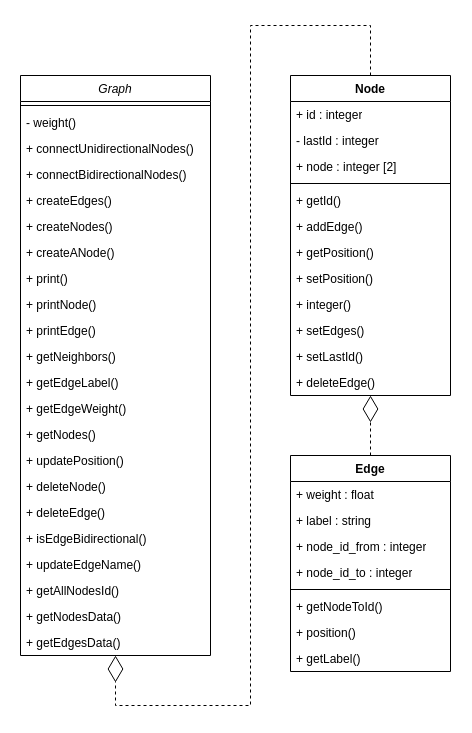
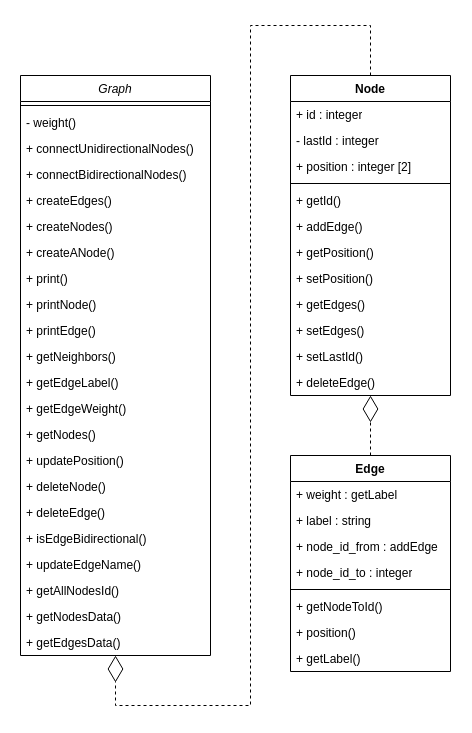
  <mxCell id="0" />
  <mxCell id="1" parent="0" />
  <mxCell id="2" value="Graph" style="swimlane;fontStyle=2;align=center;verticalAlign=top;childLayout=stackLayout;horizontal=1;startSize=26;horizontalStack=0;resizeParent=1;resizeLast=0;collapsible=1;marginBottom=0;rounded=0;shadow=0;strokeWidth=1;" parent="1" vertex="1"><mxGeometry x="20" y="70" width="190" height="580" as="geometry"><mxRectangle x="230" y="140" width="160" height="26" as="alternateBounds" /></mxGeometry></mxCell>
  <mxCell id="3" value="" style="line;html=1;strokeWidth=1;align=left;verticalAlign=middle;spacingTop=-1;spacingLeft=3;spacingRight=3;rotatable=0;labelPosition=right;points=[];portConstraint=eastwest;" parent="2" vertex="1"><mxGeometry y="26" width="190" height="8" as="geometry" /></mxCell>
  <mxCell id="4" value="- weight()" style="text;align=left;verticalAlign=top;spacingLeft=4;spacingRight=4;overflow=hidden;rotatable=0;points=[[0,0.5],[1,0.5]];portConstraint=eastwest;" parent="2" vertex="1"><mxGeometry y="34" width="190" height="26" as="geometry" /></mxCell>
  <mxCell id="5" value="+ connectUnidirectionalNodes()&#10;" style="text;align=left;verticalAlign=top;spacingLeft=4;spacingRight=4;overflow=hidden;rotatable=0;points=[[0,0.5],[1,0.5]];portConstraint=eastwest;" vertex="1" parent="2"><mxGeometry y="60" width="190" height="26" as="geometry" /></mxCell>
  <mxCell id="6" value="+ connectBidirectionalNodes()&#10;" style="text;align=left;verticalAlign=top;spacingLeft=4;spacingRight=4;overflow=hidden;rotatable=0;points=[[0,0.5],[1,0.5]];portConstraint=eastwest;" vertex="1" parent="2"><mxGeometry y="86" width="190" height="26" as="geometry" /></mxCell>
  <mxCell id="7" value="+ createEdges()&#10;" style="text;align=left;verticalAlign=top;spacingLeft=4;spacingRight=4;overflow=hidden;rotatable=0;points=[[0,0.5],[1,0.5]];portConstraint=eastwest;" vertex="1" parent="2"><mxGeometry y="112" width="190" height="26" as="geometry" /></mxCell>
  <mxCell id="8" value="+ createNodes()&#10;" style="text;align=left;verticalAlign=top;spacingLeft=4;spacingRight=4;overflow=hidden;rotatable=0;points=[[0,0.5],[1,0.5]];portConstraint=eastwest;" vertex="1" parent="2"><mxGeometry y="138" width="190" height="26" as="geometry" /></mxCell>
  <mxCell id="9" value="+ createANode()&#10;" style="text;align=left;verticalAlign=top;spacingLeft=4;spacingRight=4;overflow=hidden;rotatable=0;points=[[0,0.5],[1,0.5]];portConstraint=eastwest;" vertex="1" parent="2"><mxGeometry y="164" width="190" height="26" as="geometry" /></mxCell>
  <mxCell id="10" value="+ print()&#10;" style="text;align=left;verticalAlign=top;spacingLeft=4;spacingRight=4;overflow=hidden;rotatable=0;points=[[0,0.5],[1,0.5]];portConstraint=eastwest;" vertex="1" parent="2"><mxGeometry y="190" width="190" height="26" as="geometry" /></mxCell>
  <mxCell id="11" value="+ printNode()&#10;" style="text;align=left;verticalAlign=top;spacingLeft=4;spacingRight=4;overflow=hidden;rotatable=0;points=[[0,0.5],[1,0.5]];portConstraint=eastwest;" vertex="1" parent="2"><mxGeometry y="216" width="190" height="26" as="geometry" /></mxCell>
  <mxCell id="12" value="+ printEdge()&#10;" style="text;align=left;verticalAlign=top;spacingLeft=4;spacingRight=4;overflow=hidden;rotatable=0;points=[[0,0.5],[1,0.5]];portConstraint=eastwest;" vertex="1" parent="2"><mxGeometry y="242" width="190" height="26" as="geometry" /></mxCell>
  <mxCell id="13" value="+ getNeighbors()&#10;" style="text;align=left;verticalAlign=top;spacingLeft=4;spacingRight=4;overflow=hidden;rotatable=0;points=[[0,0.5],[1,0.5]];portConstraint=eastwest;" vertex="1" parent="2"><mxGeometry y="268" width="190" height="26" as="geometry" /></mxCell>
  <mxCell id="14" value="+ getEdgeLabel()&#10;" style="text;align=left;verticalAlign=top;spacingLeft=4;spacingRight=4;overflow=hidden;rotatable=0;points=[[0,0.5],[1,0.5]];portConstraint=eastwest;" vertex="1" parent="2"><mxGeometry y="294" width="190" height="26" as="geometry" /></mxCell>
  <mxCell id="15" value="+ getEdgeWeight()&#10;" style="text;align=left;verticalAlign=top;spacingLeft=4;spacingRight=4;overflow=hidden;rotatable=0;points=[[0,0.5],[1,0.5]];portConstraint=eastwest;" vertex="1" parent="2"><mxGeometry y="320" width="190" height="26" as="geometry" /></mxCell>
  <mxCell id="16" value="+ getNodes()&#10;" style="text;align=left;verticalAlign=top;spacingLeft=4;spacingRight=4;overflow=hidden;rotatable=0;points=[[0,0.5],[1,0.5]];portConstraint=eastwest;" vertex="1" parent="2"><mxGeometry y="346" width="190" height="26" as="geometry" /></mxCell>
  <mxCell id="17" value="+ updatePosition()&#10;" style="text;align=left;verticalAlign=top;spacingLeft=4;spacingRight=4;overflow=hidden;rotatable=0;points=[[0,0.5],[1,0.5]];portConstraint=eastwest;" vertex="1" parent="2"><mxGeometry y="372" width="190" height="26" as="geometry" /></mxCell>
  <mxCell id="18" value="+ deleteNode()&#10;" style="text;align=left;verticalAlign=top;spacingLeft=4;spacingRight=4;overflow=hidden;rotatable=0;points=[[0,0.5],[1,0.5]];portConstraint=eastwest;" vertex="1" parent="2"><mxGeometry y="398" width="190" height="26" as="geometry" /></mxCell>
  <mxCell id="19" value="+ deleteEdge()&#10;" style="text;align=left;verticalAlign=top;spacingLeft=4;spacingRight=4;overflow=hidden;rotatable=0;points=[[0,0.5],[1,0.5]];portConstraint=eastwest;" vertex="1" parent="2"><mxGeometry y="424" width="190" height="26" as="geometry" /></mxCell>
  <mxCell id="20" value="+ isEdgeBidirectional()&#10;" style="text;align=left;verticalAlign=top;spacingLeft=4;spacingRight=4;overflow=hidden;rotatable=0;points=[[0,0.5],[1,0.5]];portConstraint=eastwest;" vertex="1" parent="2"><mxGeometry y="450" width="190" height="26" as="geometry" /></mxCell>
  <mxCell id="21" value="+ updateEdgeName()&#10;" style="text;align=left;verticalAlign=top;spacingLeft=4;spacingRight=4;overflow=hidden;rotatable=0;points=[[0,0.5],[1,0.5]];portConstraint=eastwest;" vertex="1" parent="2"><mxGeometry y="476" width="190" height="26" as="geometry" /></mxCell>
  <mxCell id="22" value="+ getAllNodesId()&#10;" style="text;align=left;verticalAlign=top;spacingLeft=4;spacingRight=4;overflow=hidden;rotatable=0;points=[[0,0.5],[1,0.5]];portConstraint=eastwest;" vertex="1" parent="2"><mxGeometry y="502" width="190" height="26" as="geometry" /></mxCell>
  <mxCell id="23" value="+ getNodesData()&#10;" style="text;align=left;verticalAlign=top;spacingLeft=4;spacingRight=4;overflow=hidden;rotatable=0;points=[[0,0.5],[1,0.5]];portConstraint=eastwest;" vertex="1" parent="2"><mxGeometry y="528" width="190" height="26" as="geometry" /></mxCell>
  <mxCell id="24" value="+ getEdgesData()&#10;" style="text;align=left;verticalAlign=top;spacingLeft=4;spacingRight=4;overflow=hidden;rotatable=0;points=[[0,0.5],[1,0.5]];portConstraint=eastwest;" vertex="1" parent="2"><mxGeometry y="554" width="190" height="26" as="geometry" /></mxCell>
  <mxCell id="25" value="" style="endArrow=diamondThin;endFill=0;endSize=24;html=1;rounded=0;entryX=0.5;entryY=1;entryDx=0;entryDy=0;exitX=0.5;exitY=0;exitDx=0;exitDy=0;dashed=1;" edge="1" parent="1" source="26" target="2"><mxGeometry width="160" relative="1" as="geometry"><mxPoint x="270" y="230" as="sourcePoint" /><mxPoint x="410" y="310" as="targetPoint" /><Array as="points"><mxPoint x="370" y="20" /><mxPoint x="250" y="20" /><mxPoint x="250" y="700" /><mxPoint x="115" y="700" /></Array></mxGeometry></mxCell>
  <mxCell id="26" value="Node" style="swimlane;fontStyle=1;align=center;verticalAlign=top;childLayout=stackLayout;horizontal=1;startSize=26;horizontalStack=0;resizeParent=1;resizeParentMax=0;resizeLast=0;collapsible=1;marginBottom=0;whiteSpace=wrap;html=1;" vertex="1" parent="1"><mxGeometry x="290" y="70" width="160" height="320" as="geometry"><mxRectangle x="220" y="330" width="70" height="30" as="alternateBounds" /></mxGeometry></mxCell>
  <mxCell id="27" value="+ id : integer" style="text;strokeColor=none;fillColor=none;align=left;verticalAlign=top;spacingLeft=4;spacingRight=4;overflow=hidden;rotatable=0;points=[[0,0.5],[1,0.5]];portConstraint=eastwest;whiteSpace=wrap;html=1;" vertex="1" parent="26"><mxGeometry y="26" width="160" height="26" as="geometry" /></mxCell>
  <mxCell id="28" value="- lastId : integer" style="text;strokeColor=none;fillColor=none;align=left;verticalAlign=top;spacingLeft=4;spacingRight=4;overflow=hidden;rotatable=0;points=[[0,0.5],[1,0.5]];portConstraint=eastwest;whiteSpace=wrap;html=1;" vertex="1" parent="26"><mxGeometry y="52" width="160" height="26" as="geometry" /></mxCell>
- <mxCell id="29" value="+ node : integer [2]" style="text;strokeColor=none;fillColor=none;align=left;verticalAlign=top;spacingLeft=4;spacingRight=4;overflow=hidden;rotatable=0;points=[[0,0.5],[1,0.5]];portConstraint=eastwest;whiteSpace=wrap;html=1;" vertex="1" parent="26"><mxGeometry y="78" width="160" height="26" as="geometry" /></mxCell>
+ <mxCell id="29" value="+ position : integer [2]" style="text;strokeColor=none;fillColor=none;align=left;verticalAlign=top;spacingLeft=4;spacingRight=4;overflow=hidden;rotatable=0;points=[[0,0.5],[1,0.5]];portConstraint=eastwest;whiteSpace=wrap;html=1;" vertex="1" parent="26"><mxGeometry y="78" width="160" height="26" as="geometry" /></mxCell>
  <mxCell id="30" value="" style="line;strokeWidth=1;fillColor=none;align=left;verticalAlign=middle;spacingTop=-1;spacingLeft=3;spacingRight=3;rotatable=0;labelPosition=right;points=[];portConstraint=eastwest;strokeColor=inherit;" vertex="1" parent="26"><mxGeometry y="104" width="160" height="8" as="geometry" /></mxCell>
  <mxCell id="31" value="+ getId()" style="text;strokeColor=none;fillColor=none;align=left;verticalAlign=top;spacingLeft=4;spacingRight=4;overflow=hidden;rotatable=0;points=[[0,0.5],[1,0.5]];portConstraint=eastwest;whiteSpace=wrap;html=1;" vertex="1" parent="26"><mxGeometry y="112" width="160" height="26" as="geometry" /></mxCell>
  <mxCell id="32" value="+ addEdge()" style="text;strokeColor=none;fillColor=none;align=left;verticalAlign=top;spacingLeft=4;spacingRight=4;overflow=hidden;rotatable=0;points=[[0,0.5],[1,0.5]];portConstraint=eastwest;whiteSpace=wrap;html=1;" vertex="1" parent="26"><mxGeometry y="138" width="160" height="26" as="geometry" /></mxCell>
  <mxCell id="33" value="+ getPosition()" style="text;strokeColor=none;fillColor=none;align=left;verticalAlign=top;spacingLeft=4;spacingRight=4;overflow=hidden;rotatable=0;points=[[0,0.5],[1,0.5]];portConstraint=eastwest;whiteSpace=wrap;html=1;" vertex="1" parent="26"><mxGeometry y="164" width="160" height="26" as="geometry" /></mxCell>
  <mxCell id="34" value="+ setPosition()" style="text;strokeColor=none;fillColor=none;align=left;verticalAlign=top;spacingLeft=4;spacingRight=4;overflow=hidden;rotatable=0;points=[[0,0.5],[1,0.5]];portConstraint=eastwest;whiteSpace=wrap;html=1;" vertex="1" parent="26"><mxGeometry y="190" width="160" height="26" as="geometry" /></mxCell>
- <mxCell id="35" value="+ integer()" style="text;strokeColor=none;fillColor=none;align=left;verticalAlign=top;spacingLeft=4;spacingRight=4;overflow=hidden;rotatable=0;points=[[0,0.5],[1,0.5]];portConstraint=eastwest;whiteSpace=wrap;html=1;" vertex="1" parent="26"><mxGeometry y="216" width="160" height="26" as="geometry" /></mxCell>
+ <mxCell id="35" value="+ getEdges()" style="text;strokeColor=none;fillColor=none;align=left;verticalAlign=top;spacingLeft=4;spacingRight=4;overflow=hidden;rotatable=0;points=[[0,0.5],[1,0.5]];portConstraint=eastwest;whiteSpace=wrap;html=1;" vertex="1" parent="26"><mxGeometry y="216" width="160" height="26" as="geometry" /></mxCell>
  <mxCell id="36" value="+ setEdges()" style="text;strokeColor=none;fillColor=none;align=left;verticalAlign=top;spacingLeft=4;spacingRight=4;overflow=hidden;rotatable=0;points=[[0,0.5],[1,0.5]];portConstraint=eastwest;whiteSpace=wrap;html=1;" vertex="1" parent="26"><mxGeometry y="242" width="160" height="26" as="geometry" /></mxCell>
  <mxCell id="37" value="+ setLastId()" style="text;strokeColor=none;fillColor=none;align=left;verticalAlign=top;spacingLeft=4;spacingRight=4;overflow=hidden;rotatable=0;points=[[0,0.5],[1,0.5]];portConstraint=eastwest;whiteSpace=wrap;html=1;" vertex="1" parent="26"><mxGeometry y="268" width="160" height="26" as="geometry" /></mxCell>
  <mxCell id="38" value="+ deleteEdge()" style="text;strokeColor=none;fillColor=none;align=left;verticalAlign=top;spacingLeft=4;spacingRight=4;overflow=hidden;rotatable=0;points=[[0,0.5],[1,0.5]];portConstraint=eastwest;whiteSpace=wrap;html=1;" vertex="1" parent="26"><mxGeometry y="294" width="160" height="26" as="geometry" /></mxCell>
  <mxCell id="39" value="Edge" style="swimlane;fontStyle=1;align=center;verticalAlign=top;childLayout=stackLayout;horizontal=1;startSize=26;horizontalStack=0;resizeParent=1;resizeParentMax=0;resizeLast=0;collapsible=1;marginBottom=0;whiteSpace=wrap;html=1;" vertex="1" parent="1"><mxGeometry x="290" y="450" width="160" height="216" as="geometry" /></mxCell>
- <mxCell id="40" value="+ weight : float" style="text;strokeColor=none;fillColor=none;align=left;verticalAlign=top;spacingLeft=4;spacingRight=4;overflow=hidden;rotatable=0;points=[[0,0.5],[1,0.5]];portConstraint=eastwest;whiteSpace=wrap;html=1;" vertex="1" parent="39"><mxGeometry y="26" width="160" height="26" as="geometry" /></mxCell>
+ <mxCell id="40" value="+ weight : getLabel" style="text;strokeColor=none;fillColor=none;align=left;verticalAlign=top;spacingLeft=4;spacingRight=4;overflow=hidden;rotatable=0;points=[[0,0.5],[1,0.5]];portConstraint=eastwest;whiteSpace=wrap;html=1;" vertex="1" parent="39"><mxGeometry y="26" width="160" height="26" as="geometry" /></mxCell>
  <mxCell id="41" value="+ label : string" style="text;strokeColor=none;fillColor=none;align=left;verticalAlign=top;spacingLeft=4;spacingRight=4;overflow=hidden;rotatable=0;points=[[0,0.5],[1,0.5]];portConstraint=eastwest;whiteSpace=wrap;html=1;" vertex="1" parent="39"><mxGeometry y="52" width="160" height="26" as="geometry" /></mxCell>
- <mxCell id="42" value="+ node_id_from : integer" style="text;strokeColor=none;fillColor=none;align=left;verticalAlign=top;spacingLeft=4;spacingRight=4;overflow=hidden;rotatable=0;points=[[0,0.5],[1,0.5]];portConstraint=eastwest;whiteSpace=wrap;html=1;" vertex="1" parent="39"><mxGeometry y="78" width="160" height="26" as="geometry" /></mxCell>
+ <mxCell id="42" value="+ node_id_from : addEdge" style="text;strokeColor=none;fillColor=none;align=left;verticalAlign=top;spacingLeft=4;spacingRight=4;overflow=hidden;rotatable=0;points=[[0,0.5],[1,0.5]];portConstraint=eastwest;whiteSpace=wrap;html=1;" vertex="1" parent="39"><mxGeometry y="78" width="160" height="26" as="geometry" /></mxCell>
  <mxCell id="43" value="+ node_id_to : integer" style="text;strokeColor=none;fillColor=none;align=left;verticalAlign=top;spacingLeft=4;spacingRight=4;overflow=hidden;rotatable=0;points=[[0,0.5],[1,0.5]];portConstraint=eastwest;whiteSpace=wrap;html=1;" vertex="1" parent="39"><mxGeometry y="104" width="160" height="26" as="geometry" /></mxCell>
  <mxCell id="44" value="" style="line;strokeWidth=1;fillColor=none;align=left;verticalAlign=middle;spacingTop=-1;spacingLeft=3;spacingRight=3;rotatable=0;labelPosition=right;points=[];portConstraint=eastwest;strokeColor=inherit;" vertex="1" parent="39"><mxGeometry y="130" width="160" height="8" as="geometry" /></mxCell>
  <mxCell id="45" value="+ getNodeToId()" style="text;strokeColor=none;fillColor=none;align=left;verticalAlign=top;spacingLeft=4;spacingRight=4;overflow=hidden;rotatable=0;points=[[0,0.5],[1,0.5]];portConstraint=eastwest;whiteSpace=wrap;html=1;" vertex="1" parent="39"><mxGeometry y="138" width="160" height="26" as="geometry" /></mxCell>
  <mxCell id="46" value="+ position()" style="text;strokeColor=none;fillColor=none;align=left;verticalAlign=top;spacingLeft=4;spacingRight=4;overflow=hidden;rotatable=0;points=[[0,0.5],[1,0.5]];portConstraint=eastwest;whiteSpace=wrap;html=1;" vertex="1" parent="39"><mxGeometry y="164" width="160" height="26" as="geometry" /></mxCell>
  <mxCell id="47" value="+ getLabel()" style="text;strokeColor=none;fillColor=none;align=left;verticalAlign=top;spacingLeft=4;spacingRight=4;overflow=hidden;rotatable=0;points=[[0,0.5],[1,0.5]];portConstraint=eastwest;whiteSpace=wrap;html=1;" vertex="1" parent="39"><mxGeometry y="190" width="160" height="26" as="geometry" /></mxCell>
  <mxCell id="48" value="" style="endArrow=diamondThin;endFill=0;endSize=24;html=1;rounded=0;exitX=0.5;exitY=0;exitDx=0;exitDy=0;entryX=0.5;entryY=1;entryDx=0;entryDy=0;dashed=1;" edge="1" parent="1" source="39" target="26"><mxGeometry width="160" relative="1" as="geometry"><mxPoint x="260" y="360" as="sourcePoint" /><mxPoint x="300" y="370" as="targetPoint" /></mxGeometry></mxCell>
